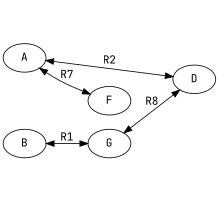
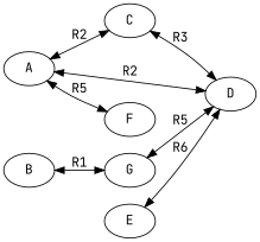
  digraph {
    fontname="JetBrains Mono"
    rankdir=LR
    node [fontname="JetBrains Mono"]
    edge [dir=both fontname="JetBrains Mono"]
    n1 [label=A]
+   n2 [label=C]
    n3 [label=D]
    n4 [label=F]
    n5 [label=B]
    n6 [label=G]
+   n7 [label=E]
+   n1 -> n2 [label=R2]
    n1 -> n3 [label=R2]
-   n1 -> n4 [label=R7]
+   n1 -> n4 [label=R5]
+   n2 -> n3 [label=R3]
    n5 -> n6 [label=R1]
-   n6 -> n3 [label=R8]
+   n6 -> n3 [label=R5]
+   n7 -> n3 [label=R6]
  }
